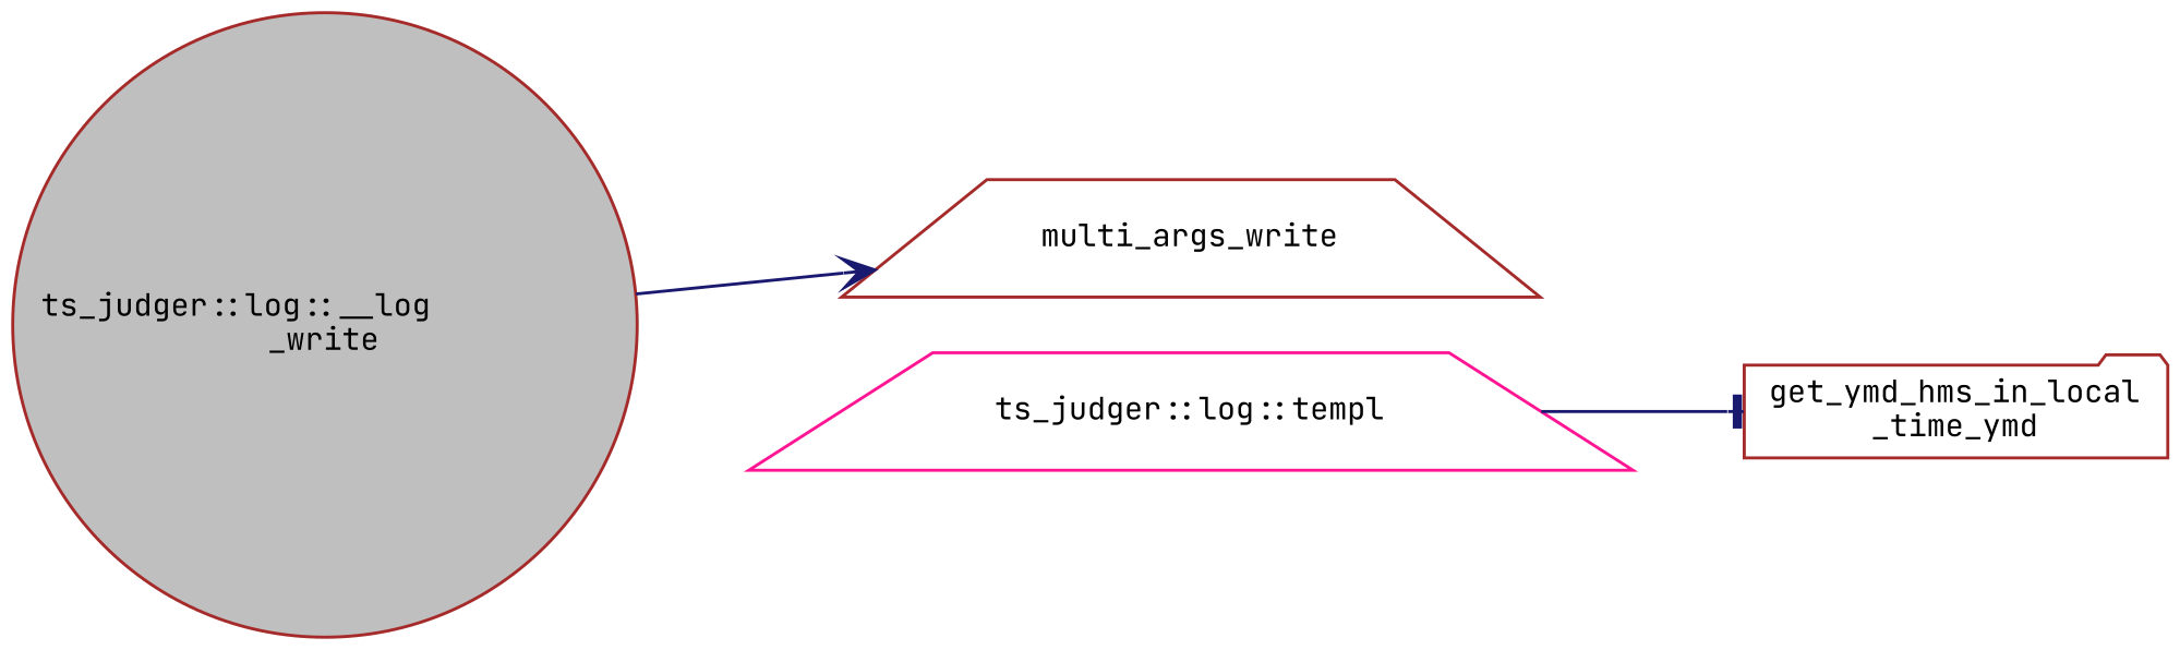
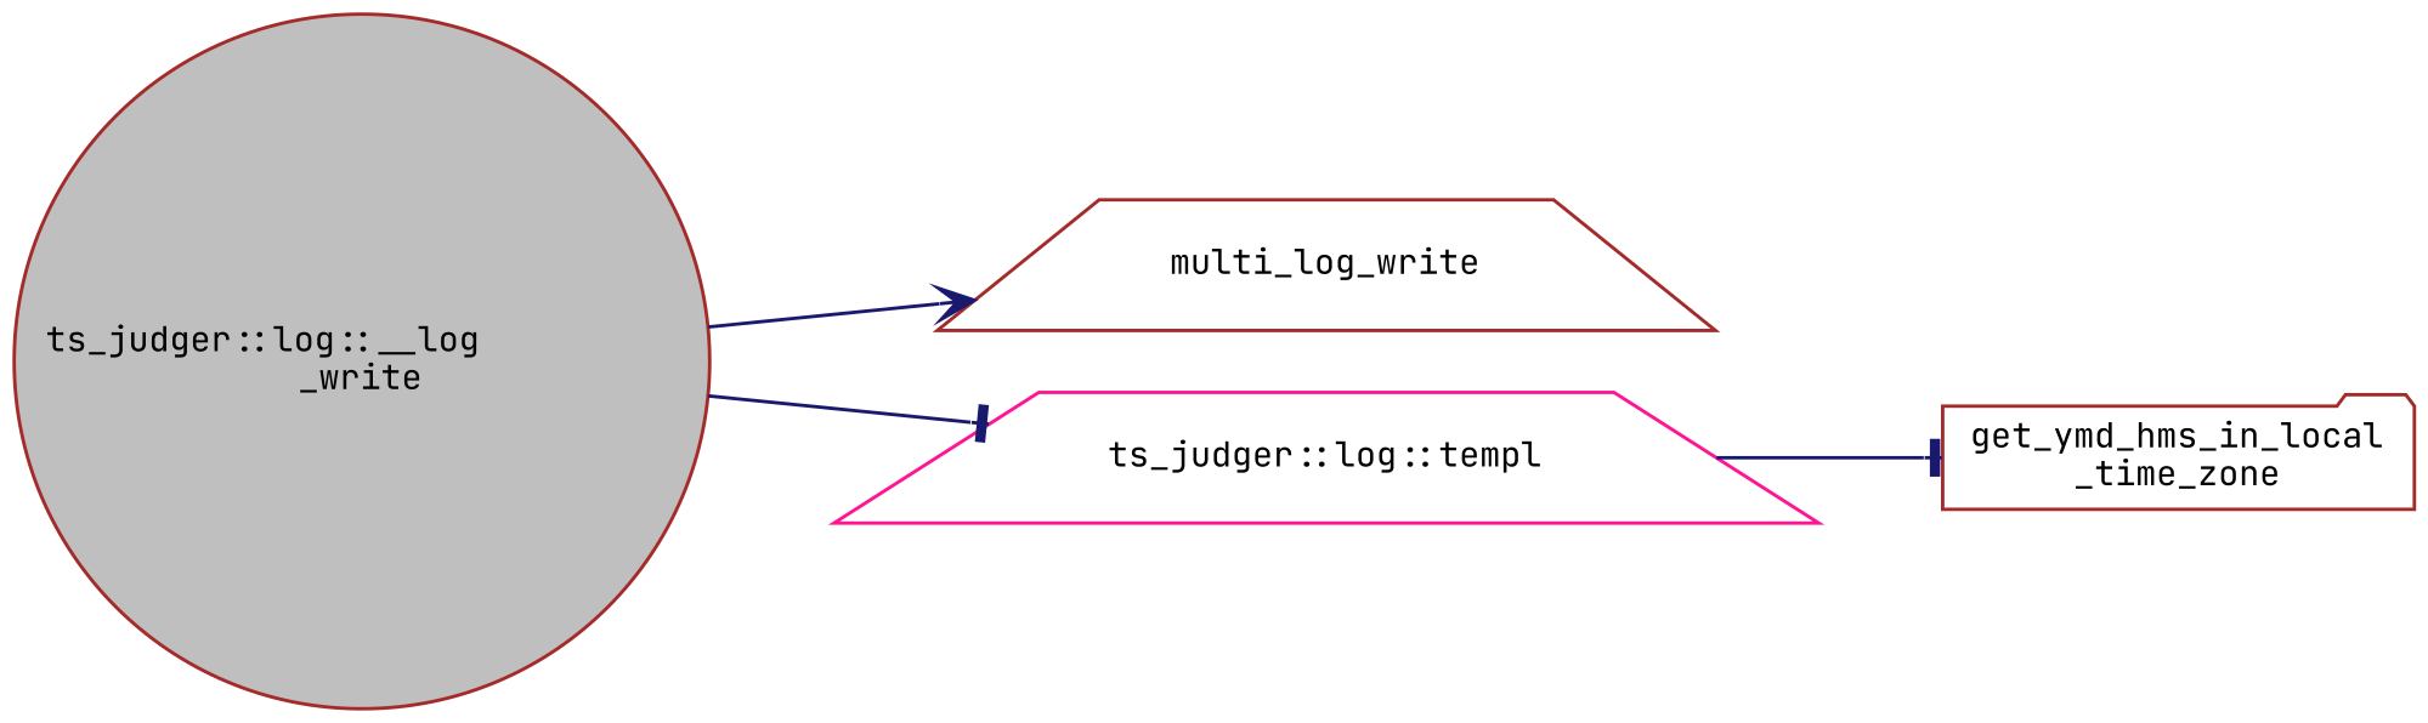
  digraph {
    fontname="JetBrains Mono"
    rankdir=LR
    node [color=brown fillcolor=white fontname="JetBrains Mono" fontsize=10 shape=trapezium style=filled]
    edge [arrowhead=tee color=midnightblue fontname="JetBrains Mono" fontsize=10 labelfontname=Helvetica labelfontsize=10 style=solid]
    n1 [fillcolor=grey75 fontcolor=black height=0.2 label="ts_judger::log::__log\l_write" shape=circle width=0.4]
-   n2 [height=0.2 label=multi_args_write width=0.4]
+   n2 [height=0.2 label=multi_log_write width=0.4]
    n3 [color=deeppink height=0.2 label="ts_judger::log::templ" width=0.4]
-   n4 [height=0.2 label="get_ymd_hms_in_local\l_time_ymd" shape=folder width=0.4]
+   n4 [height=0.2 label="get_ymd_hms_in_local\l_time_zone" shape=folder width=0.4]
    n1 -> n2 [arrowhead=vee]
+   n1 -> n3
    n3 -> n4
  }
